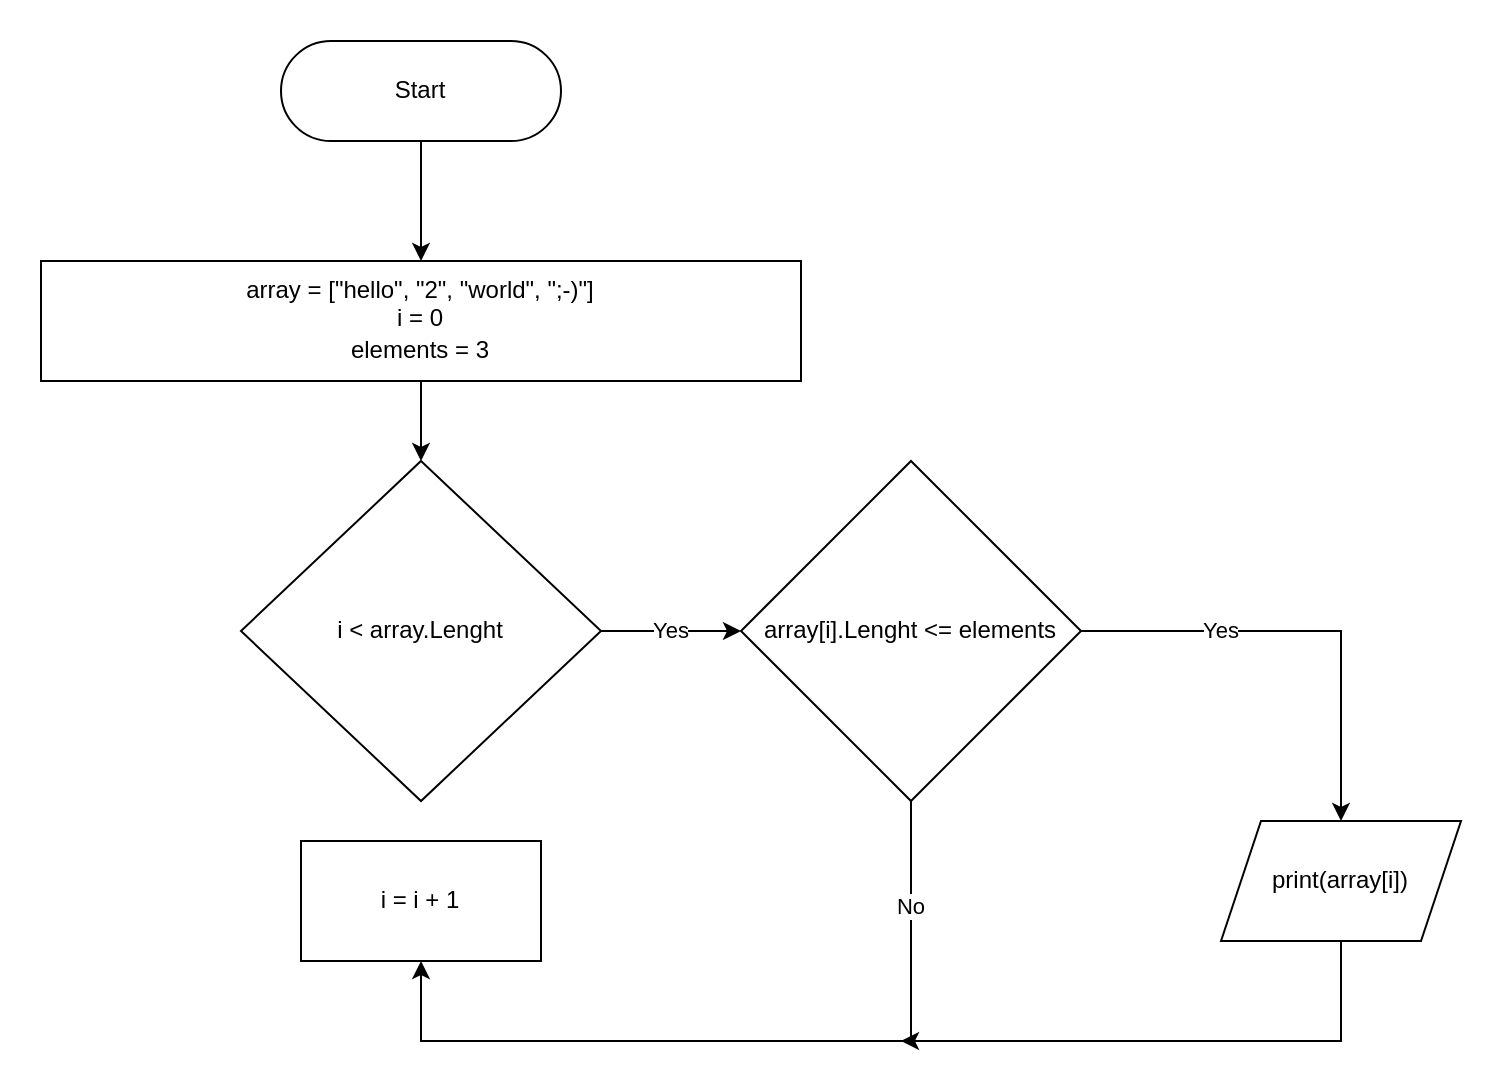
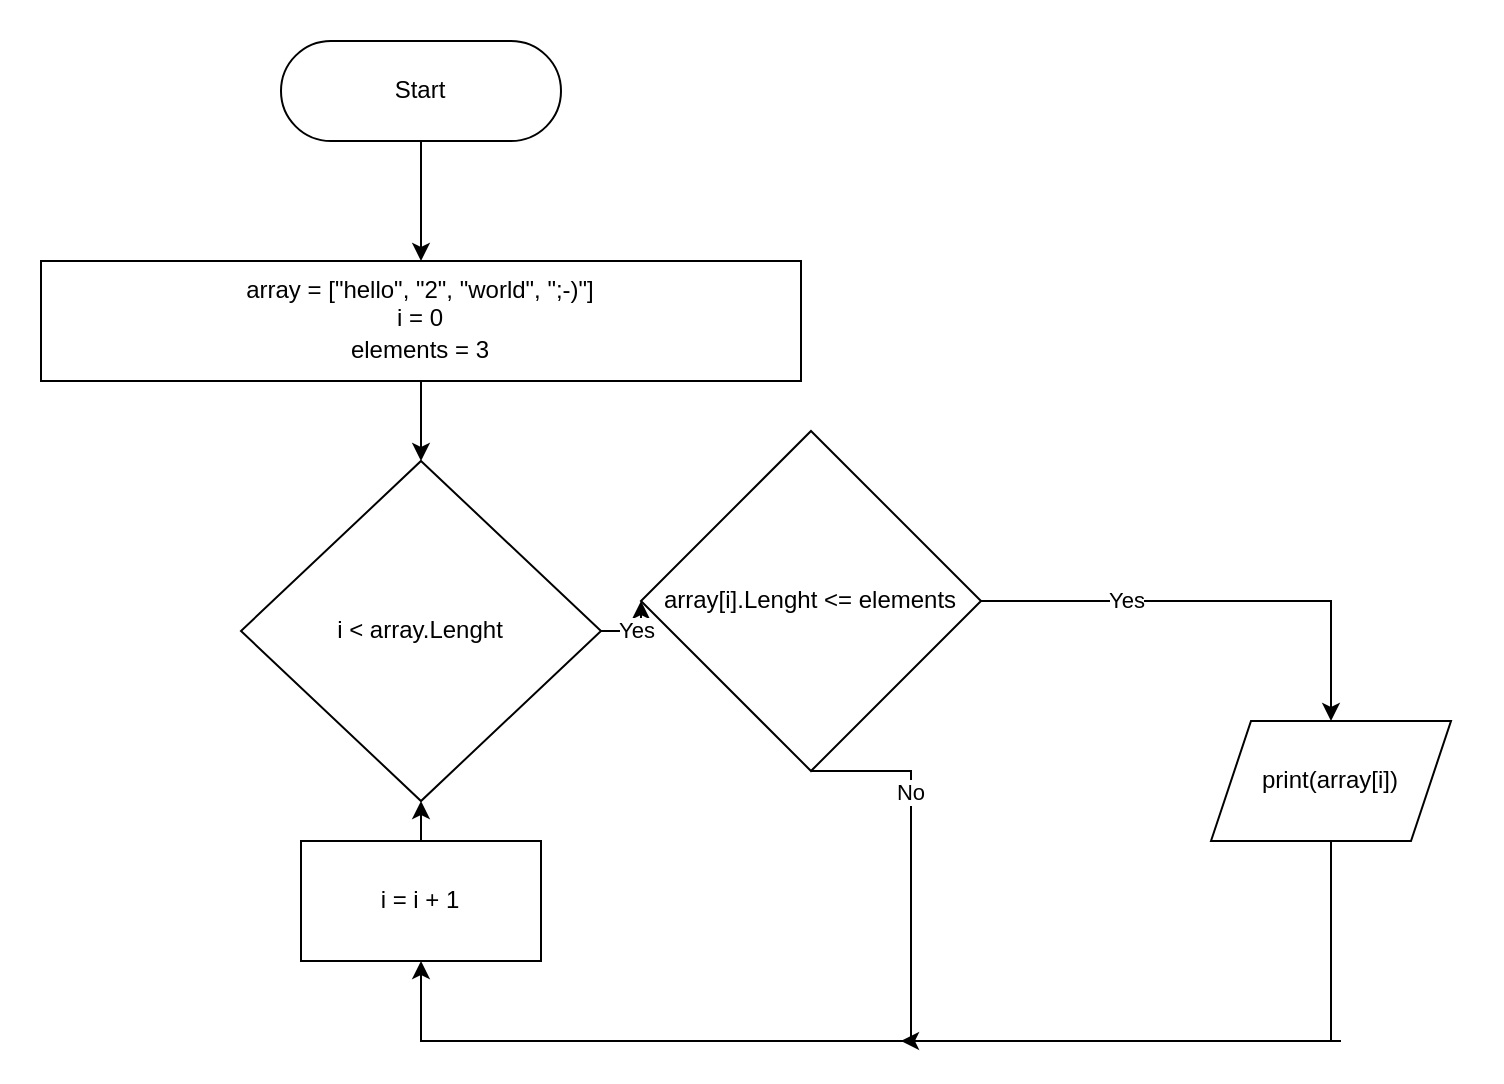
  <mxCell id="0" />
  <mxCell id="1" parent="0" />
  <mxCell id="2" style="edgeStyle=orthogonalEdgeStyle;rounded=0;orthogonalLoop=1;jettySize=auto;html=1;exitX=0.5;exitY=1;exitDx=0;exitDy=0;" edge="1" parent="1" source="3" target="5"><mxGeometry relative="1" as="geometry" /></mxCell>
  <mxCell id="3" value="Start" style="rounded=1;whiteSpace=wrap;html=1;arcSize=50;" vertex="1" parent="1"><mxGeometry x="140" y="20" width="140" height="50" as="geometry" /></mxCell>
  <mxCell id="4" value="" style="edgeStyle=orthogonalEdgeStyle;rounded=0;orthogonalLoop=1;jettySize=auto;html=1;" edge="1" parent="1" source="5" target="7"><mxGeometry relative="1" as="geometry" /></mxCell>
  <mxCell id="5" value="array = [&quot;hello&quot;, &quot;2&quot;, &quot;world&quot;, &quot;;-)&quot;] &lt;br&gt;i = 0 &lt;br&gt;elements = 3&lt;font face=&quot;Consolas, Courier New, monospace&quot; color=&quot;#ce9178&quot;&gt;&lt;span style=&quot;font-size: 14px;&quot;&gt;&lt;br&gt;&lt;/span&gt;&lt;/font&gt;" style="rounded=0;whiteSpace=wrap;html=1;" vertex="1" parent="1"><mxGeometry x="20" y="130" width="380" height="60" as="geometry" /></mxCell>
  <mxCell id="6" value="Yes" style="edgeStyle=orthogonalEdgeStyle;rounded=0;orthogonalLoop=1;jettySize=auto;html=1;" edge="1" parent="1" source="7" target="10"><mxGeometry relative="1" as="geometry" /></mxCell>
  <mxCell id="7" value="i &amp;lt; array.Lenght" style="rhombus;whiteSpace=wrap;html=1;" vertex="1" parent="1"><mxGeometry x="120" y="230" width="180" height="170" as="geometry" /></mxCell>
  <mxCell id="8" value="Yes" style="edgeStyle=orthogonalEdgeStyle;rounded=0;orthogonalLoop=1;jettySize=auto;html=1;exitX=1;exitY=0.5;exitDx=0;exitDy=0;entryX=0.5;entryY=0;entryDx=0;entryDy=0;" edge="1" parent="1" source="10" target="12"><mxGeometry x="-0.378" relative="1" as="geometry"><mxPoint x="670" y="350" as="targetPoint" /><mxPoint as="offset" /></mxGeometry></mxCell>
  <mxCell id="9" value="No" style="edgeStyle=orthogonalEdgeStyle;rounded=0;orthogonalLoop=1;jettySize=auto;html=1;exitX=0.5;exitY=1;exitDx=0;exitDy=0;entryX=0.5;entryY=1;entryDx=0;entryDy=0;" edge="1" parent="1" source="10" target="14"><mxGeometry x="-0.74" relative="1" as="geometry"><Array as="points"><mxPoint x="455" y="520" /><mxPoint x="210" y="520" /></Array><mxPoint as="offset" /></mxGeometry></mxCell>
- <mxCell id="10" value="array[i].Lenght &amp;lt;= elements" style="rhombus;whiteSpace=wrap;html=1;" vertex="1" parent="1"><mxGeometry x="370" y="230" width="170" height="170" as="geometry" /></mxCell>
+ <mxCell id="10" value="array[i].Lenght &amp;lt;= elements" style="rhombus;whiteSpace=wrap;html=1;" vertex="1" parent="1"><mxGeometry x="320" y="215" width="170" height="170" as="geometry" /></mxCell>
  <mxCell id="11" style="edgeStyle=orthogonalEdgeStyle;rounded=0;orthogonalLoop=1;jettySize=auto;html=1;exitX=0.5;exitY=1;exitDx=0;exitDy=0;" edge="1" parent="1" source="12"><mxGeometry relative="1" as="geometry"><mxPoint x="450" y="520" as="targetPoint" /><Array as="points"><mxPoint x="670" y="520" /><mxPoint x="450" y="520" /></Array></mxGeometry></mxCell>
- <mxCell id="12" value="print(array[i])" style="shape=parallelogram;perimeter=parallelogramPerimeter;whiteSpace=wrap;html=1;fixedSize=1;" vertex="1" parent="1"><mxGeometry x="610" y="410" width="120" height="60" as="geometry" /></mxCell>
+ <mxCell id="12" value="print(array[i])" style="shape=parallelogram;perimeter=parallelogramPerimeter;whiteSpace=wrap;html=1;fixedSize=1;" vertex="1" parent="1"><mxGeometry x="605" y="360" width="120" height="60" as="geometry" /></mxCell>
+ <mxCell id="13" style="edgeStyle=orthogonalEdgeStyle;rounded=0;orthogonalLoop=1;jettySize=auto;html=1;exitX=0.5;exitY=0;exitDx=0;exitDy=0;entryX=0.5;entryY=1;entryDx=0;entryDy=0;" edge="1" parent="1" source="14" target="7"><mxGeometry relative="1" as="geometry" /></mxCell>
  <mxCell id="14" value="i = i + 1" style="rounded=0;whiteSpace=wrap;html=1;" vertex="1" parent="1"><mxGeometry x="150" y="420" width="120" height="60" as="geometry" /></mxCell>
